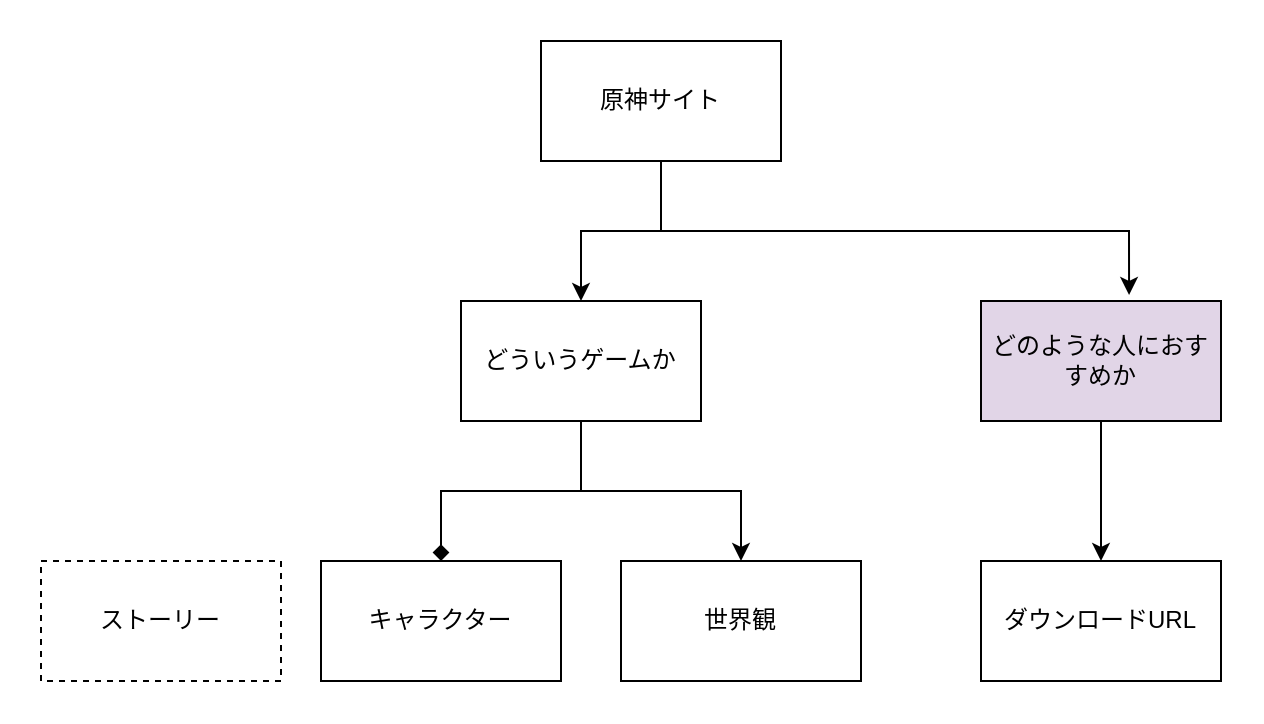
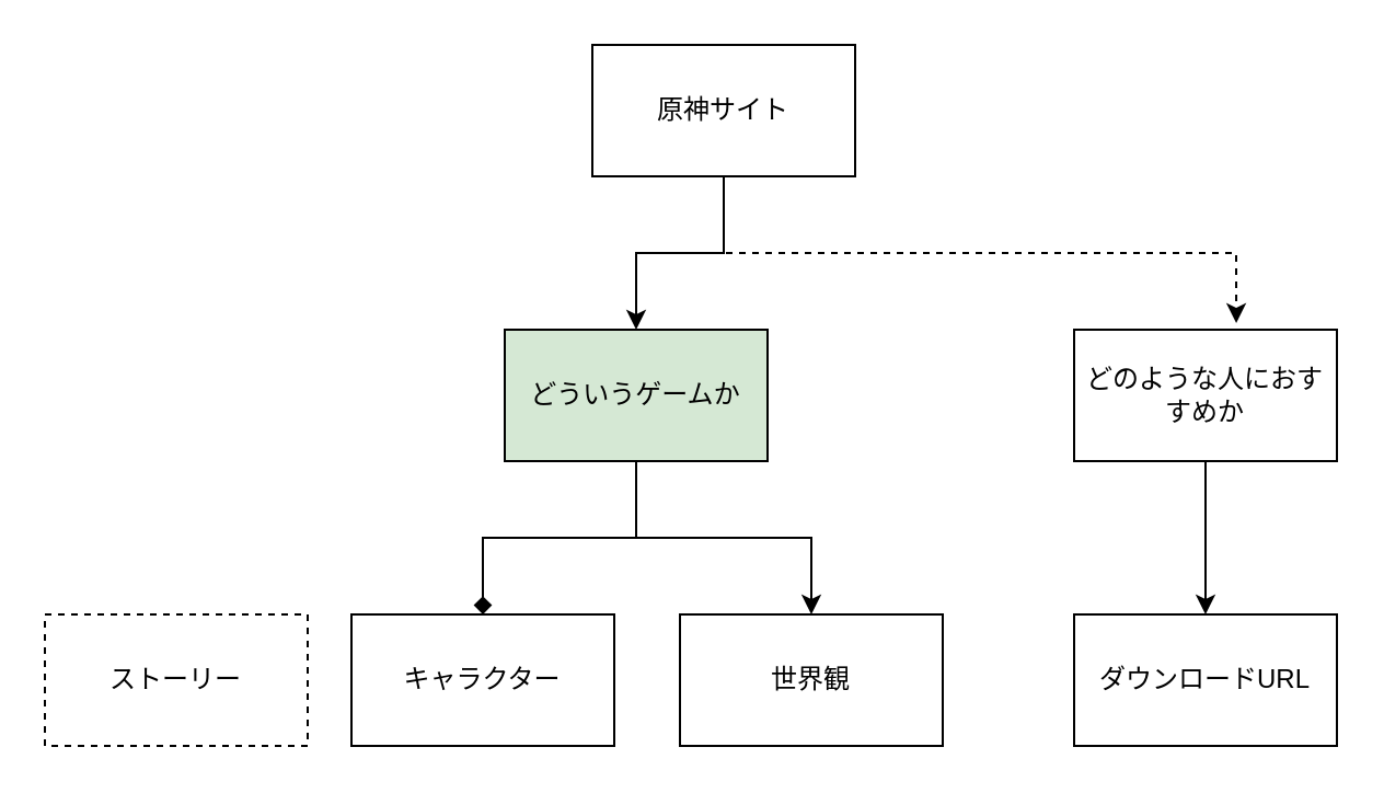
  <mxCell id="0" />
  <mxCell id="1" parent="0" />
  <mxCell id="2" style="edgeStyle=orthogonalEdgeStyle;rounded=0;orthogonalLoop=1;jettySize=auto;html=1;exitX=0.5;exitY=1;exitDx=0;exitDy=0;" edge="1" parent="1" source="4" target="7"><mxGeometry relative="1" as="geometry" /></mxCell>
- <mxCell id="3" style="edgeStyle=orthogonalEdgeStyle;rounded=0;orthogonalLoop=1;jettySize=auto;html=1;exitX=0.5;exitY=1;exitDx=0;exitDy=0;entryX=0.617;entryY=-0.05;entryDx=0;entryDy=0;entryPerimeter=0;" edge="1" parent="1" source="4" target="9"><mxGeometry relative="1" as="geometry" /></mxCell>
+ <mxCell id="3" style="edgeStyle=orthogonalEdgeStyle;rounded=0;orthogonalLoop=1;jettySize=auto;html=1;exitX=0.5;exitY=1;exitDx=0;exitDy=0;entryX=0.617;entryY=-0.05;entryDx=0;entryDy=0;entryPerimeter=0;dashed=1;" edge="1" parent="1" source="4" target="9"><mxGeometry relative="1" as="geometry" /></mxCell>
  <mxCell id="4" value="原神サイト" style="rounded=0;whiteSpace=wrap;html=1;" vertex="1" parent="1"><mxGeometry x="270" y="20" width="120" height="60" as="geometry" /></mxCell>
  <mxCell id="5" style="edgeStyle=orthogonalEdgeStyle;rounded=0;orthogonalLoop=1;jettySize=auto;html=1;entryX=0.5;entryY=0;entryDx=0;entryDy=0;endArrow=diamond;" edge="1" parent="1" source="7" target="10"><mxGeometry relative="1" as="geometry" /></mxCell>
  <mxCell id="6" style="edgeStyle=orthogonalEdgeStyle;rounded=0;orthogonalLoop=1;jettySize=auto;html=1;entryX=0.5;entryY=0;entryDx=0;entryDy=0;" edge="1" parent="1" source="7" target="12"><mxGeometry relative="1" as="geometry" /></mxCell>
- <mxCell id="7" value="どういうゲームか" style="rounded=0;whiteSpace=wrap;html=1;" vertex="1" parent="1"><mxGeometry x="230" y="150" width="120" height="60" as="geometry" /></mxCell>
+ <mxCell id="7" value="どういうゲームか" style="rounded=0;whiteSpace=wrap;html=1;fillColor=#d5e8d4;" vertex="1" parent="1"><mxGeometry x="230" y="150" width="120" height="60" as="geometry" /></mxCell>
  <mxCell id="8" style="edgeStyle=orthogonalEdgeStyle;rounded=0;orthogonalLoop=1;jettySize=auto;html=1;entryX=0.5;entryY=0;entryDx=0;entryDy=0;" edge="1" parent="1" source="9" target="13"><mxGeometry relative="1" as="geometry" /></mxCell>
- <mxCell id="9" value="どのような人におすすめか" style="rounded=0;whiteSpace=wrap;html=1;fillColor=#e1d5e7;" vertex="1" parent="1"><mxGeometry x="490" y="150" width="120" height="60" as="geometry" /></mxCell>
+ <mxCell id="9" value="どのような人におすすめか" style="rounded=0;whiteSpace=wrap;html=1;" vertex="1" parent="1"><mxGeometry x="490" y="150" width="120" height="60" as="geometry" /></mxCell>
  <mxCell id="10" value="キャラクター" style="rounded=0;whiteSpace=wrap;html=1;" vertex="1" parent="1"><mxGeometry x="160" y="280" width="120" height="60" as="geometry" /></mxCell>
  <mxCell id="11" value="ストーリー" style="rounded=0;whiteSpace=wrap;html=1;dashed=1;" vertex="1" parent="1"><mxGeometry x="20" y="280" width="120" height="60" as="geometry" /></mxCell>
  <mxCell id="12" value="世界観" style="rounded=0;whiteSpace=wrap;html=1;" vertex="1" parent="1"><mxGeometry x="310" y="280" width="120" height="60" as="geometry" /></mxCell>
  <mxCell id="13" value="ダウンロードURL" style="rounded=0;whiteSpace=wrap;html=1;" vertex="1" parent="1"><mxGeometry x="490" y="280" width="120" height="60" as="geometry" /></mxCell>
